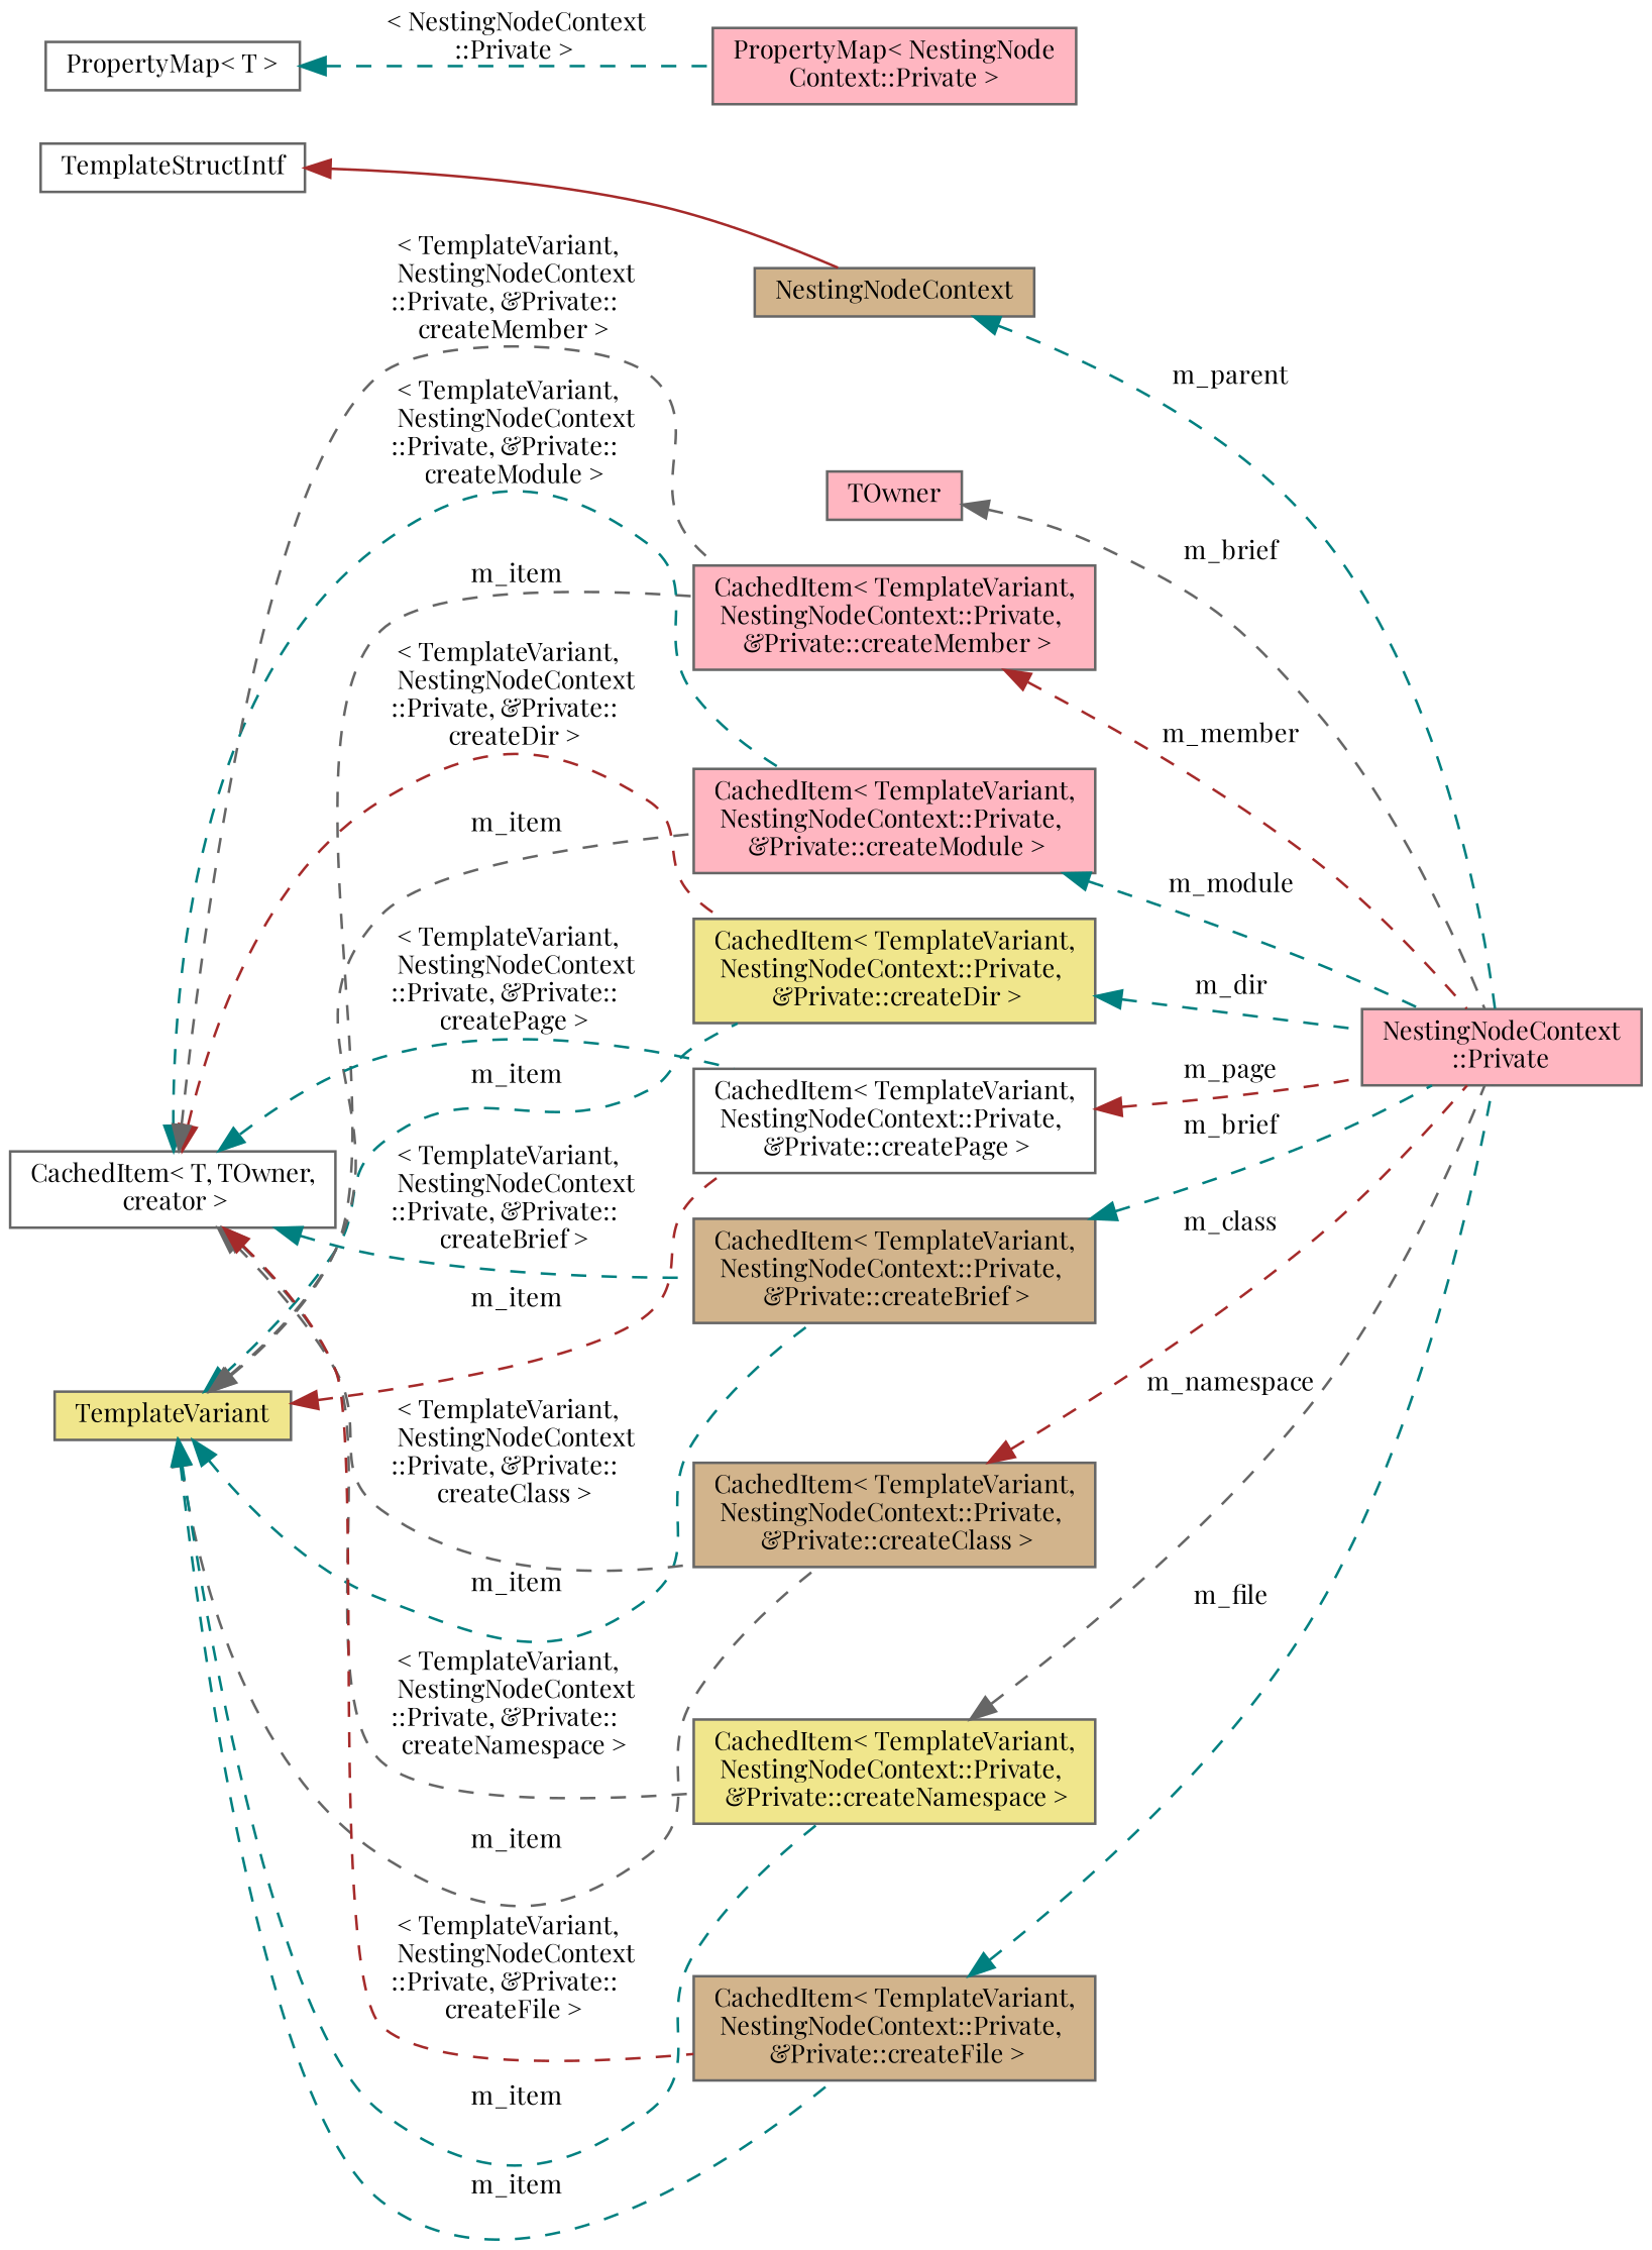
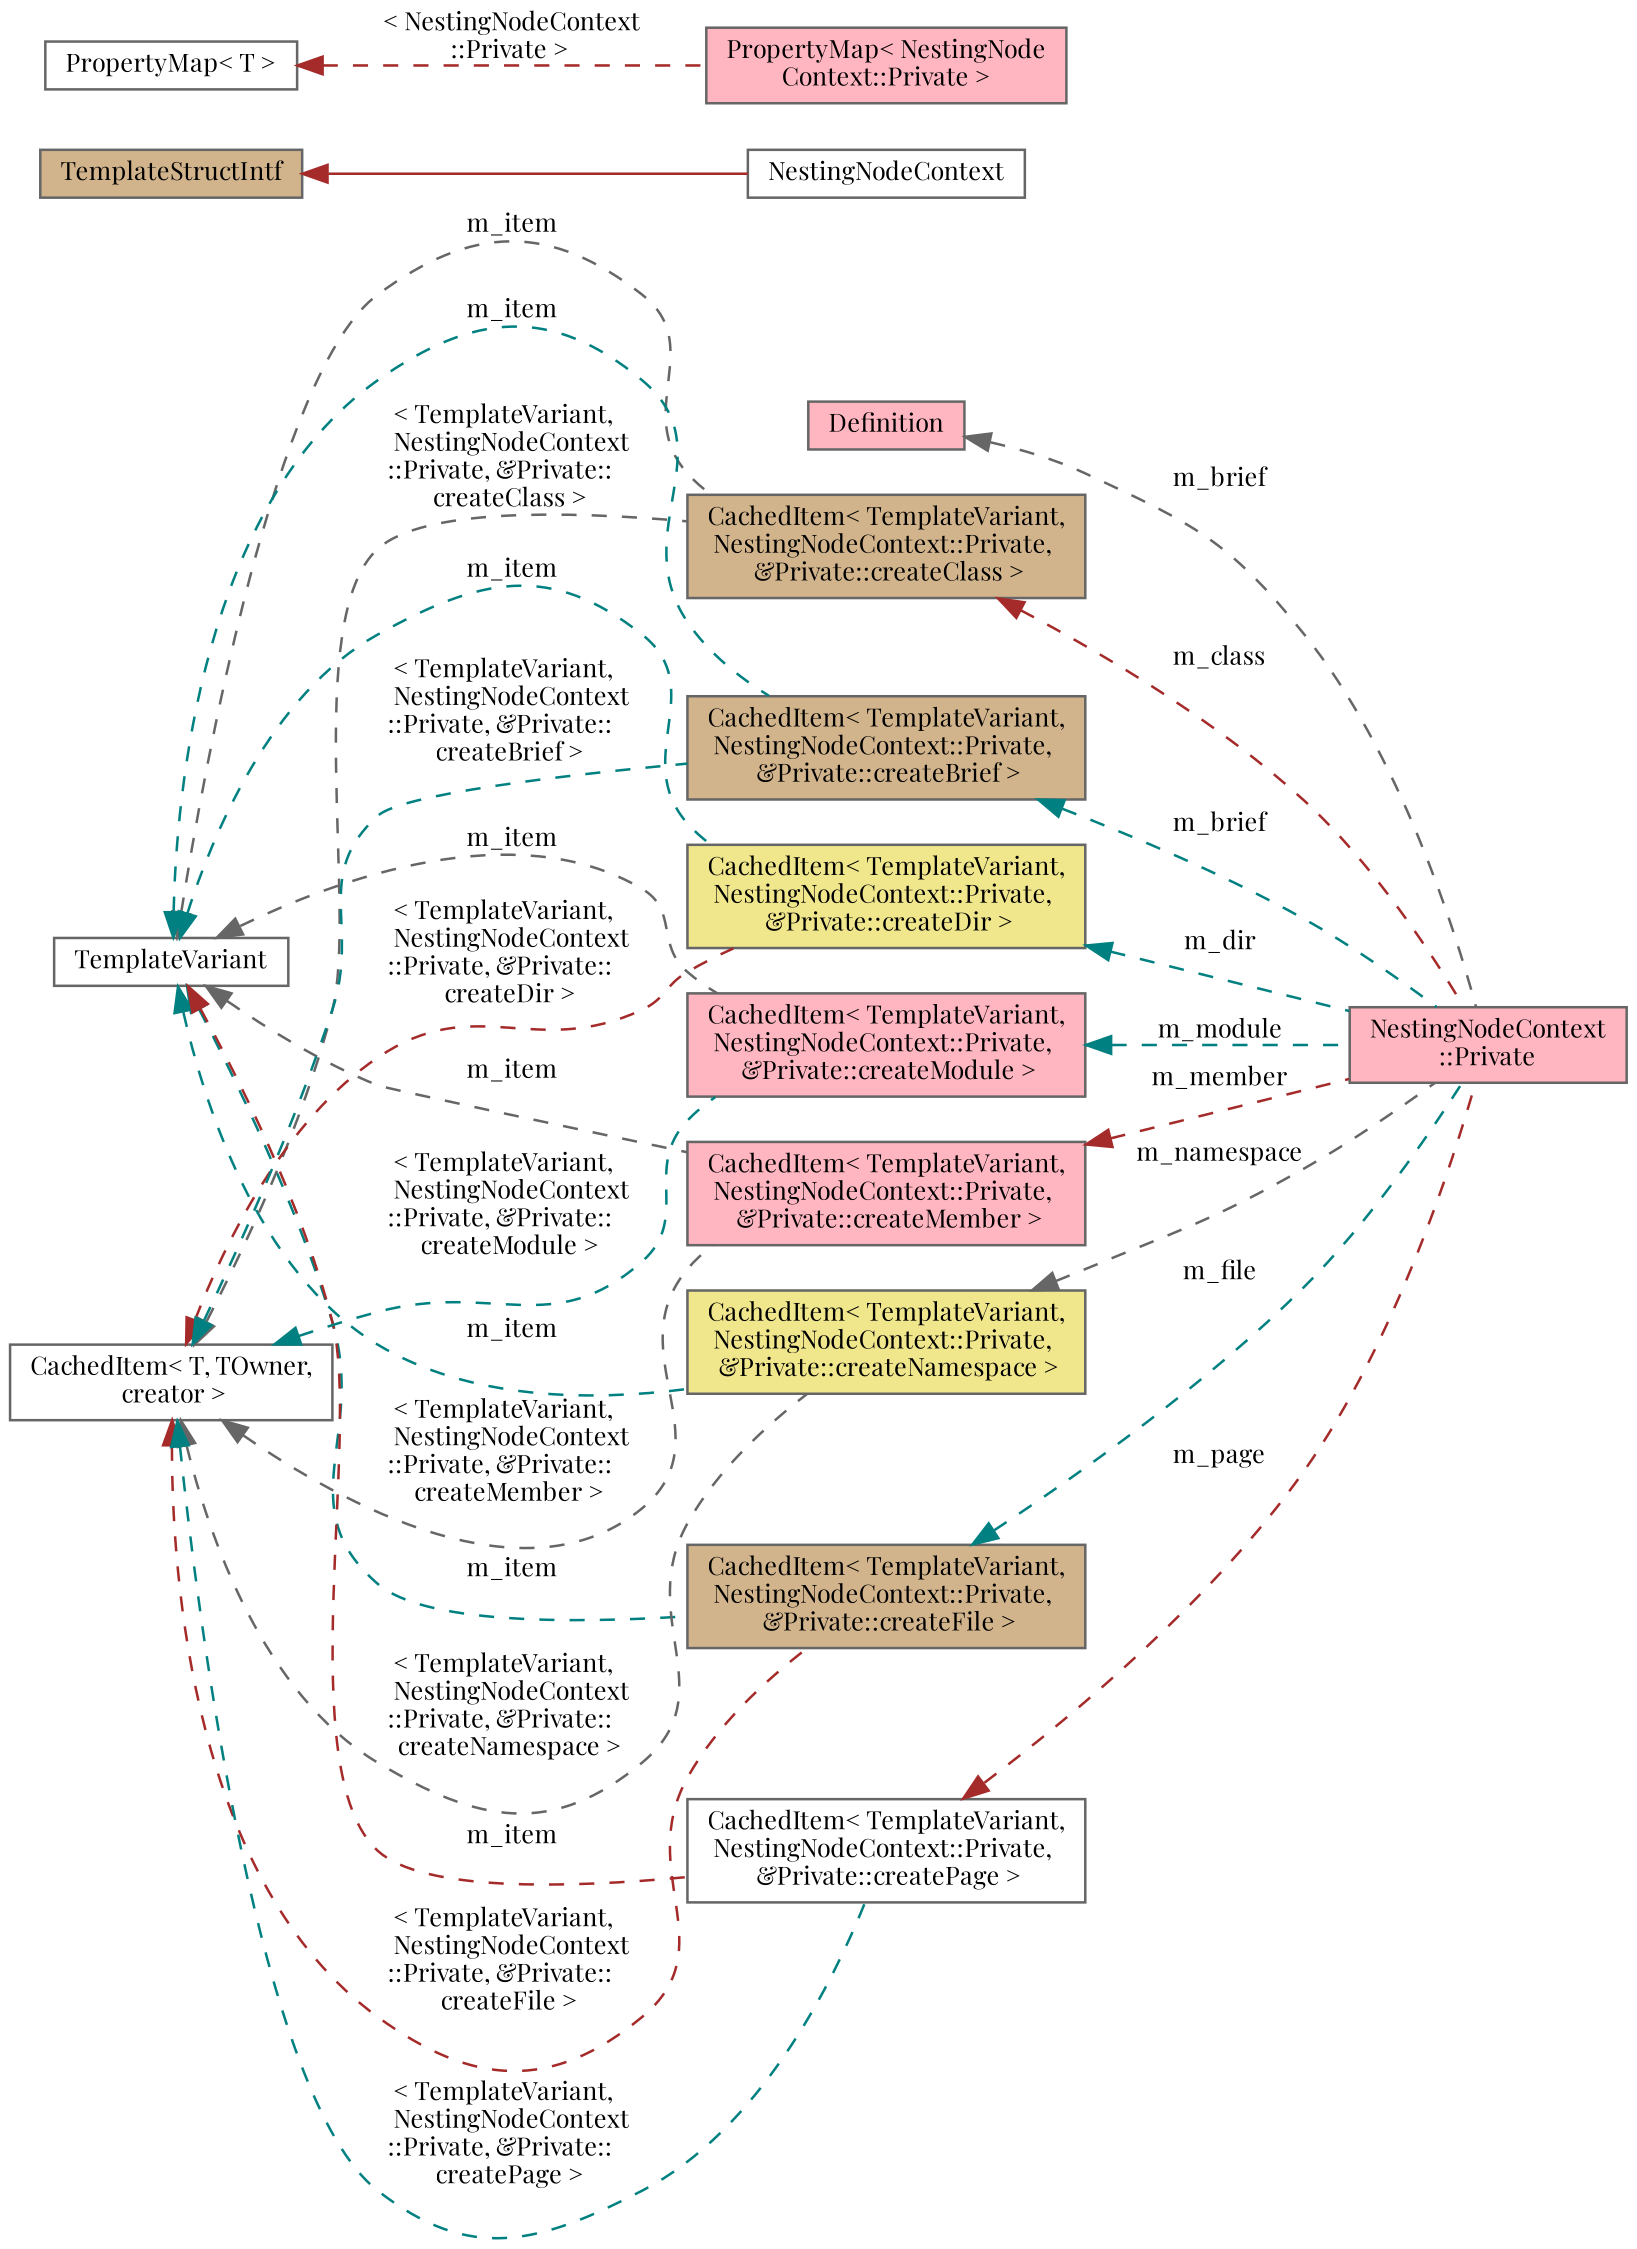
  digraph {
    fontname="Playfair Display"
    rankdir=LR
    node [color=gray40 fillcolor=lightpink fontname="Playfair Display" fontsize=10 shape=box style=filled]
    edge [color=teal dir=back fontname="Playfair Display" fontsize=10 labelfontname=Helvetica labelfontsize=10 style=dashed]
    n1 [fontcolor=black height=0.2 label="NestingNodeContext\l::Private" width=0.4]
-   n2 [fillcolor=tan height=0.2 label=NestingNodeContext width=0.4]
-   n3 [fillcolor=white height=0.2 label=TemplateStructIntf width=0.4]
-   n4 [height=0.2 label=TOwner width=0.4]
+   n2 [fillcolor=white height=0.2 label=NestingNodeContext width=0.4]
+   n3 [fillcolor=tan height=0.2 label=TemplateStructIntf width=0.4]
+   n4 [height=0.2 label=Definition width=0.4]
    n5 [fillcolor=tan height=0.2 label="CachedItem\< TemplateVariant,\l NestingNodeContext::Private,\l &Private::createClass \>" width=0.4]
-   n6 [fillcolor=khaki height=0.2 label=TemplateVariant width=0.4]
+   n6 [fillcolor=white height=0.2 label=TemplateVariant width=0.4]
    n7 [fillcolor=khaki height=0.2 label="CachedItem\< TemplateVariant,\l NestingNodeContext::Private,\l &Private::createNamespace \>" width=0.4]
    n8 [fillcolor=khaki height=0.2 label="CachedItem\< TemplateVariant,\l NestingNodeContext::Private,\l &Private::createDir \>" width=0.4]
    n9 [fillcolor=tan height=0.2 label="CachedItem\< TemplateVariant,\l NestingNodeContext::Private,\l &Private::createFile \>" width=0.4]
    n10 [fillcolor=white height=0.2 label="CachedItem\< TemplateVariant,\l NestingNodeContext::Private,\l &Private::createPage \>" width=0.4]
    n11 [height=0.2 label="CachedItem\< TemplateVariant,\l NestingNodeContext::Private,\l &Private::createModule \>" width=0.4]
    n12 [height=0.2 label="CachedItem\< TemplateVariant,\l NestingNodeContext::Private,\l &Private::createMember \>" width=0.4]
    n13 [fillcolor=tan height=0.2 label="CachedItem\< TemplateVariant,\l NestingNodeContext::Private,\l &Private::createBrief \>" width=0.4]
    n14 [fillcolor=white height=0.2 label="CachedItem\< T, TOwner,\l creator \>" width=0.4]
    n15 [height=0.2 label="PropertyMap\< NestingNode\lContext::Private \>" width=0.4]
    n16 [fillcolor=white height=0.2 label="PropertyMap\< T \>" width=0.4]
-   n2 -> n1 [label=" m_parent"]
    n3 -> n2 [color=brown style=solid]
    n4 -> n1 [color=gray40 label=" m_brief"]
    n5 -> n1 [color=brown label=" m_class"]
    n6 -> n5 [color=gray40 label=" m_item"]
    n6 -> n7 [label=" m_item"]
    n6 -> n8 [label=" m_item"]
    n6 -> n9 [label=" m_item"]
    n6 -> n10 [color=brown label=" m_item"]
    n6 -> n11 [color=gray40 label=" m_item"]
    n6 -> n12 [color=gray40 label=" m_item"]
    n6 -> n13 [label=" m_item"]
    n7 -> n1 [color=gray40 label=" m_namespace"]
    n8 -> n1 [label=" m_dir"]
    n9 -> n1 [label=" m_file"]
    n10 -> n1 [color=brown label=" m_page"]
    n11 -> n1 [label=" m_module"]
    n12 -> n1 [color=brown label=" m_member"]
    n13 -> n1 [label=" m_brief"]
    n14 -> n5 [color=gray40 label=" \< TemplateVariant,\l NestingNodeContext\l::Private, &Private::\lcreateClass \>"]
    n14 -> n7 [color=gray40 label=" \< TemplateVariant,\l NestingNodeContext\l::Private, &Private::\lcreateNamespace \>"]
    n14 -> n8 [color=brown label=" \< TemplateVariant,\l NestingNodeContext\l::Private, &Private::\lcreateDir \>"]
    n14 -> n9 [color=brown label=" \< TemplateVariant,\l NestingNodeContext\l::Private, &Private::\lcreateFile \>"]
    n14 -> n10 [label=" \< TemplateVariant,\l NestingNodeContext\l::Private, &Private::\lcreatePage \>"]
    n14 -> n11 [label=" \< TemplateVariant,\l NestingNodeContext\l::Private, &Private::\lcreateModule \>"]
    n14 -> n12 [color=gray40 label=" \< TemplateVariant,\l NestingNodeContext\l::Private, &Private::\lcreateMember \>"]
    n14 -> n13 [label=" \< TemplateVariant,\l NestingNodeContext\l::Private, &Private::\lcreateBrief \>"]
-   n16 -> n15 [label=" \< NestingNodeContext\l::Private \>"]
+   n16 -> n15 [color=brown label=" \< NestingNodeContext\l::Private \>"]
  }
